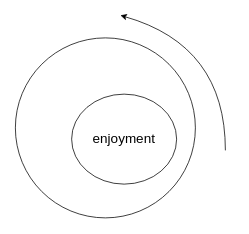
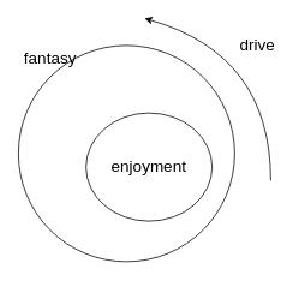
  <mxCell id="0" />
  <mxCell id="1" parent="0" />
  <mxCell id="2" value="" style="ellipse;whiteSpace=wrap;html=1;aspect=fixed;fillColor=none;gradientColor=none;" vertex="1" parent="1"><mxGeometry x="20" y="50" width="240" height="240" as="geometry" /></mxCell>
  <mxCell id="3" value="" style="curved=1;endArrow=classic;html=1;rounded=0;" edge="1" parent="1"><mxGeometry width="50" height="50" relative="1" as="geometry"><mxPoint x="300" y="200" as="sourcePoint" /><mxPoint x="160" y="20" as="targetPoint" /><Array as="points"><mxPoint x="300" y="60" /></Array></mxGeometry></mxCell>
+ <mxCell id="4" value="&lt;font style=&quot;font-size: 18px&quot;&gt;drive&lt;/font&gt;" style="text;html=1;align=center;verticalAlign=middle;resizable=0;points=[];autosize=1;strokeColor=none;fillColor=none;" vertex="1" parent="1"><mxGeometry x="260" y="40" width="50" height="20" as="geometry" /></mxCell>
  <mxCell id="5" value="enjoyment" style="ellipse;whiteSpace=wrap;html=1;aspect=fixed;fontSize=18;fillColor=none;gradientColor=none;" vertex="1" parent="1"><mxGeometry x="95" y="125" width="140" height="120" as="geometry" /></mxCell>
+ <mxCell id="6" value="fantasy" style="text;html=1;align=center;verticalAlign=middle;resizable=0;points=[];autosize=1;strokeColor=none;fillColor=none;fontSize=18;" vertex="1" parent="1"><mxGeometry x="20" y="50" width="70" height="30" as="geometry" /></mxCell>
